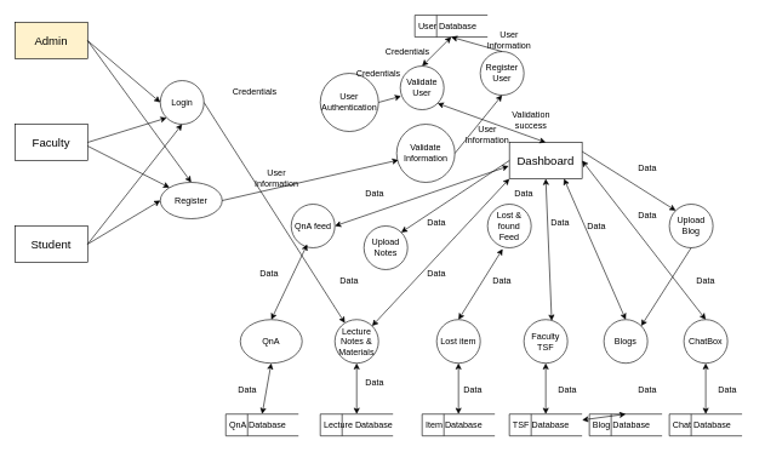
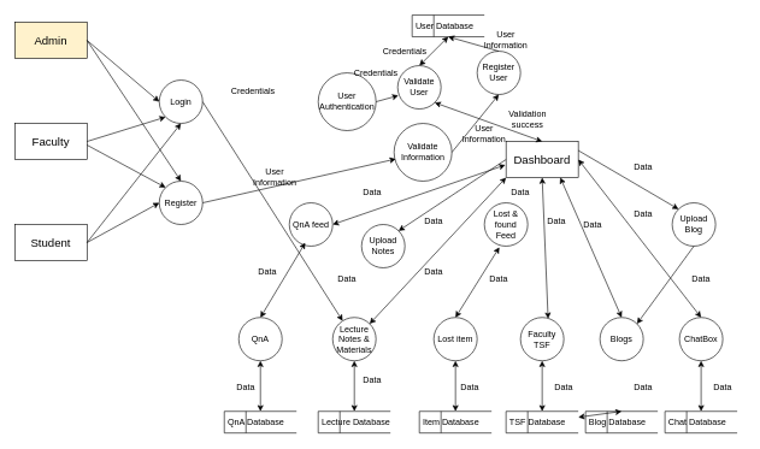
  <mxCell id="0" />
  <mxCell id="1" parent="0" />
  <mxCell id="2" value="&lt;font size=&quot;3&quot;&gt;Admin&lt;/font&gt;" style="html=1;dashed=0;whiteSpace=wrap;fillColor=#fff2cc;" parent="1" vertex="1"><mxGeometry x="20" y="30" width="100" height="50" as="geometry" /></mxCell>
  <mxCell id="3" value="&lt;font size=&quot;3&quot;&gt;Faculty&lt;/font&gt;" style="html=1;dashed=0;whiteSpace=wrap;" parent="1" vertex="1"><mxGeometry x="20" y="170" width="100" height="50" as="geometry" /></mxCell>
  <mxCell id="4" value="&lt;font size=&quot;3&quot;&gt;Student&lt;/font&gt;" style="html=1;dashed=0;whiteSpace=wrap;" parent="1" vertex="1"><mxGeometry x="20" y="310" width="100" height="50" as="geometry" /></mxCell>
  <mxCell id="5" value="Login" style="shape=ellipse;html=1;dashed=0;whiteSpace=wrap;aspect=fixed;perimeter=ellipsePerimeter;" parent="1" vertex="1"><mxGeometry x="220" y="110" width="60" height="60" as="geometry" /></mxCell>
  <mxCell id="6" value="" style="endArrow=classic;html=1;rounded=0;exitX=1;exitY=0.5;exitDx=0;exitDy=0;entryX=0;entryY=0.5;entryDx=0;entryDy=0;strokeWidth=1;" parent="1" source="2" target="5" edge="1"><mxGeometry width="50" height="50" relative="1" as="geometry"><mxPoint x="180" y="70" as="sourcePoint" /><mxPoint x="230" y="20" as="targetPoint" /></mxGeometry></mxCell>
- <mxCell id="7" value="Register" style="shape=ellipse;html=1;dashed=0;whiteSpace=wrap;aspect=fixed;perimeter=ellipsePerimeter;" parent="1" vertex="1"><mxGeometry x="220" y="250" width="85" height="50" as="geometry" /></mxCell>
+ <mxCell id="7" value="Register" style="shape=ellipse;html=1;dashed=0;whiteSpace=wrap;aspect=fixed;perimeter=ellipsePerimeter;" parent="1" vertex="1"><mxGeometry x="220" y="250" width="60" height="60" as="geometry" /></mxCell>
  <mxCell id="8" value="" style="endArrow=classic;html=1;rounded=0;exitX=1;exitY=0.5;exitDx=0;exitDy=0;entryX=0;entryY=1;entryDx=0;entryDy=0;strokeWidth=1;" parent="1" source="3" target="5" edge="1"><mxGeometry width="50" height="50" relative="1" as="geometry"><mxPoint x="160" y="80" as="sourcePoint" /><mxPoint x="260" y="165" as="targetPoint" /></mxGeometry></mxCell>
  <mxCell id="9" value="" style="endArrow=classic;html=1;rounded=0;exitX=1;exitY=0.5;exitDx=0;exitDy=0;entryX=0.5;entryY=1;entryDx=0;entryDy=0;strokeWidth=1;" parent="1" source="4" target="5" edge="1"><mxGeometry width="50" height="50" relative="1" as="geometry"><mxPoint x="190" y="210" as="sourcePoint" /><mxPoint x="290" y="295" as="targetPoint" /></mxGeometry></mxCell>
  <mxCell id="10" value="" style="endArrow=classic;html=1;rounded=0;exitX=1;exitY=0.5;exitDx=0;exitDy=0;entryX=0.5;entryY=0;entryDx=0;entryDy=0;strokeWidth=1;" parent="1" source="2" target="7" edge="1"><mxGeometry width="50" height="50" relative="1" as="geometry"><mxPoint x="250" y="180" as="sourcePoint" /><mxPoint x="350" y="265" as="targetPoint" /></mxGeometry></mxCell>
  <mxCell id="11" value="" style="endArrow=classic;html=1;rounded=0;entryX=0;entryY=0;entryDx=0;entryDy=0;strokeWidth=1;" parent="1" target="7" edge="1"><mxGeometry width="50" height="50" relative="1" as="geometry"><mxPoint x="120" y="200" as="sourcePoint" /><mxPoint x="450" y="295" as="targetPoint" /></mxGeometry></mxCell>
  <mxCell id="12" value="" style="endArrow=classic;html=1;rounded=0;exitX=1;exitY=0.5;exitDx=0;exitDy=0;entryX=0;entryY=0.5;entryDx=0;entryDy=0;strokeWidth=1;" parent="1" source="4" target="7" edge="1"><mxGeometry width="50" height="50" relative="1" as="geometry"><mxPoint x="410" y="210" as="sourcePoint" /><mxPoint x="510" y="295" as="targetPoint" /></mxGeometry></mxCell>
  <mxCell id="13" value="User Database" style="html=1;dashed=0;whiteSpace=wrap;shape=mxgraph.dfd.dataStoreID;align=left;spacingLeft=3;points=[[0,0],[0.5,0],[1,0],[0,0.5],[1,0.5],[0,1],[0.5,1],[1,1]];" parent="1" vertex="1"><mxGeometry x="570" y="20" width="100" height="30" as="geometry" /></mxCell>
  <mxCell id="14" value="" style="endArrow=classic;html=1;rounded=0;exitX=1;exitY=0.5;exitDx=0;exitDy=0;strokeWidth=1;" parent="1" source="5" target="23" edge="1"><mxGeometry width="50" height="50" relative="1" as="geometry"><mxPoint x="170" y="100" as="sourcePoint" /><mxPoint x="560" y="206.5" as="targetPoint" /></mxGeometry></mxCell>
  <mxCell id="15" value="" style="endArrow=classic;html=1;rounded=0;exitX=1;exitY=0.5;exitDx=0;exitDy=0;entryX=0.03;entryY=0.616;entryDx=0;entryDy=0;strokeWidth=1;entryPerimeter=0;" parent="1" source="7" target="40" edge="1"><mxGeometry width="50" height="50" relative="1" as="geometry"><mxPoint x="320" y="270" as="sourcePoint" /><mxPoint x="560" y="231.5" as="targetPoint" /></mxGeometry></mxCell>
  <mxCell id="16" value="Validate User" style="shape=ellipse;html=1;dashed=0;whiteSpace=wrap;aspect=fixed;perimeter=ellipsePerimeter;" parent="1" vertex="1"><mxGeometry x="550" y="90" width="60" height="60" as="geometry" /></mxCell>
  <mxCell id="17" value="Register User" style="shape=ellipse;html=1;dashed=0;whiteSpace=wrap;aspect=fixed;perimeter=ellipsePerimeter;" parent="1" vertex="1"><mxGeometry x="660" y="70" width="60" height="60" as="geometry" /></mxCell>
  <mxCell id="18" value="" style="endArrow=classic;html=1;rounded=0;exitX=0.5;exitY=1;exitDx=0;exitDy=0;entryX=0.5;entryY=0;entryDx=0;entryDy=0;strokeWidth=1;strokeColor=default;startArrow=classic;startFill=1;" parent="1" source="13" target="16" edge="1"><mxGeometry width="50" height="50" relative="1" as="geometry"><mxPoint x="620" y="204" as="sourcePoint" /><mxPoint x="590" y="160" as="targetPoint" /></mxGeometry></mxCell>
  <mxCell id="19" value="" style="endArrow=classic;html=1;rounded=0;exitX=0.5;exitY=0;exitDx=0;exitDy=0;entryX=0.5;entryY=1;entryDx=0;entryDy=0;strokeWidth=1;" parent="1" source="17" target="13" edge="1"><mxGeometry width="50" height="50" relative="1" as="geometry"><mxPoint x="680" y="190" as="sourcePoint" /><mxPoint x="775" y="234" as="targetPoint" /></mxGeometry></mxCell>
  <mxCell id="20" value="Lost item" style="shape=ellipse;html=1;dashed=0;whiteSpace=wrap;aspect=fixed;perimeter=ellipsePerimeter;" parent="1" vertex="1"><mxGeometry x="600" y="438.78" width="60" height="60" as="geometry" /></mxCell>
  <mxCell id="21" value="Faculty TSF" style="shape=ellipse;html=1;dashed=0;whiteSpace=wrap;aspect=fixed;perimeter=ellipsePerimeter;" parent="1" vertex="1"><mxGeometry x="720" y="438.78" width="60" height="60" as="geometry" /></mxCell>
  <mxCell id="22" value="Blogs" style="shape=ellipse;html=1;dashed=0;whiteSpace=wrap;aspect=fixed;perimeter=ellipsePerimeter;" parent="1" vertex="1"><mxGeometry x="830" y="438.78" width="60" height="60" as="geometry" /></mxCell>
  <mxCell id="23" value="Lecture Notes &amp;amp; Materials" style="shape=ellipse;html=1;dashed=0;whiteSpace=wrap;aspect=fixed;perimeter=ellipsePerimeter;" parent="1" vertex="1"><mxGeometry x="460" y="438.78" width="60" height="60" as="geometry" /></mxCell>
- <mxCell id="24" value="QnA" style="shape=ellipse;html=1;dashed=0;whiteSpace=wrap;aspect=fixed;perimeter=ellipsePerimeter;" parent="1" vertex="1"><mxGeometry x="330" y="438.78" width="85" height="60" as="geometry" /></mxCell>
+ <mxCell id="24" value="QnA" style="shape=ellipse;html=1;dashed=0;whiteSpace=wrap;aspect=fixed;perimeter=ellipsePerimeter;" parent="1" vertex="1"><mxGeometry x="330" y="438.78" width="60" height="60" as="geometry" /></mxCell>
  <mxCell id="25" value="ChatBox" style="shape=ellipse;html=1;dashed=0;whiteSpace=wrap;aspect=fixed;perimeter=ellipsePerimeter;" parent="1" vertex="1"><mxGeometry x="940" y="438.78" width="60" height="60" as="geometry" /></mxCell>
  <mxCell id="26" value="QnA Database" style="html=1;dashed=0;whiteSpace=wrap;shape=mxgraph.dfd.dataStoreID;align=left;spacingLeft=3;points=[[0,0],[0.5,0],[1,0],[0,0.5],[1,0.5],[0,1],[0.5,1],[1,1]];" parent="1" vertex="1"><mxGeometry x="310" y="568.78" width="100" height="30" as="geometry" /></mxCell>
  <mxCell id="27" value="Lecture Database" style="html=1;dashed=0;whiteSpace=wrap;shape=mxgraph.dfd.dataStoreID;align=left;spacingLeft=3;points=[[0,0],[0.5,0],[1,0],[0,0.5],[1,0.5],[0,1],[0.5,1],[1,1]];" parent="1" vertex="1"><mxGeometry x="440" y="568.78" width="100" height="30" as="geometry" /></mxCell>
  <mxCell id="28" value="Item Database" style="html=1;dashed=0;whiteSpace=wrap;shape=mxgraph.dfd.dataStoreID;align=left;spacingLeft=3;points=[[0,0],[0.5,0],[1,0],[0,0.5],[1,0.5],[0,1],[0.5,1],[1,1]];" parent="1" vertex="1"><mxGeometry x="580" y="568.78" width="100" height="30" as="geometry" /></mxCell>
  <mxCell id="29" value="TSF Database" style="html=1;dashed=0;whiteSpace=wrap;shape=mxgraph.dfd.dataStoreID;align=left;spacingLeft=3;points=[[0,0],[0.5,0],[1,0],[0,0.5],[1,0.5],[0,1],[0.5,1],[1,1]];" parent="1" vertex="1"><mxGeometry x="700" y="568.78" width="100" height="30" as="geometry" /></mxCell>
  <mxCell id="30" value="Blog Database" style="html=1;dashed=0;whiteSpace=wrap;shape=mxgraph.dfd.dataStoreID;align=left;spacingLeft=3;points=[[0,0],[0.5,0],[1,0],[0,0.5],[1,0.5],[0,1],[0.5,1],[1,1]];" parent="1" vertex="1"><mxGeometry x="810" y="568.78" width="100" height="30" as="geometry" /></mxCell>
  <mxCell id="31" value="Chat Database" style="html=1;dashed=0;whiteSpace=wrap;shape=mxgraph.dfd.dataStoreID;align=left;spacingLeft=3;points=[[0,0],[0.5,0],[1,0],[0,0.5],[1,0.5],[0,1],[0.5,1],[1,1]];" parent="1" vertex="1"><mxGeometry x="920" y="568.78" width="100" height="30" as="geometry" /></mxCell>
  <mxCell id="32" value="" style="endArrow=classic;html=1;rounded=0;exitX=0.5;exitY=0;exitDx=0;exitDy=0;entryX=0.5;entryY=1;entryDx=0;entryDy=0;strokeWidth=1;strokeColor=default;startArrow=classic;startFill=1;" parent="1" source="26" target="24" edge="1"><mxGeometry width="50" height="50" relative="1" as="geometry"><mxPoint x="815" y="494.78" as="sourcePoint" /><mxPoint x="700" y="388.78" as="targetPoint" /></mxGeometry></mxCell>
  <mxCell id="33" value="" style="endArrow=classic;html=1;rounded=0;exitX=0.5;exitY=0;exitDx=0;exitDy=0;entryX=0.5;entryY=1;entryDx=0;entryDy=0;strokeWidth=1;strokeColor=default;startArrow=classic;startFill=1;" parent="1" source="27" target="23" edge="1"><mxGeometry width="50" height="50" relative="1" as="geometry"><mxPoint x="535" y="644.78" as="sourcePoint" /><mxPoint x="420" y="538.78" as="targetPoint" /></mxGeometry></mxCell>
  <mxCell id="34" value="" style="endArrow=classic;html=1;rounded=0;exitX=0.5;exitY=0;exitDx=0;exitDy=0;entryX=0.5;entryY=1;entryDx=0;entryDy=0;strokeWidth=1;strokeColor=default;startArrow=classic;startFill=1;" parent="1" source="28" target="20" edge="1"><mxGeometry width="50" height="50" relative="1" as="geometry"><mxPoint x="685" y="614.78" as="sourcePoint" /><mxPoint x="570" y="508.78" as="targetPoint" /></mxGeometry></mxCell>
  <mxCell id="35" value="" style="endArrow=classic;html=1;rounded=0;exitX=0.5;exitY=0;exitDx=0;exitDy=0;entryX=0.5;entryY=1;entryDx=0;entryDy=0;strokeWidth=1;strokeColor=default;startArrow=classic;startFill=1;" parent="1" source="29" target="21" edge="1"><mxGeometry width="50" height="50" relative="1" as="geometry"><mxPoint x="785" y="644.78" as="sourcePoint" /><mxPoint x="670" y="538.78" as="targetPoint" /></mxGeometry></mxCell>
  <mxCell id="36" value="" style="endArrow=classic;html=1;rounded=0;exitX=0.5;exitY=0;exitDx=0;exitDy=0;strokeWidth=1;strokeColor=default;startArrow=classic;startFill=1;" parent="1" source="30" target="29" edge="1"><mxGeometry width="50" height="50" relative="1" as="geometry"><mxPoint x="875" y="724.78" as="sourcePoint" /><mxPoint x="760" y="618.78" as="targetPoint" /></mxGeometry></mxCell>
  <mxCell id="37" value="" style="endArrow=classic;html=1;rounded=0;exitX=0.5;exitY=0;exitDx=0;exitDy=0;entryX=0.5;entryY=1;entryDx=0;entryDy=0;strokeWidth=1;strokeColor=default;startArrow=classic;startFill=1;" parent="1" source="31" target="25" edge="1"><mxGeometry width="50" height="50" relative="1" as="geometry"><mxPoint x="985" y="744.78" as="sourcePoint" /><mxPoint x="870" y="638.78" as="targetPoint" /></mxGeometry></mxCell>
  <mxCell id="38" value="User&lt;div&gt;Authentication&lt;/div&gt;" style="shape=ellipse;html=1;dashed=0;whiteSpace=wrap;aspect=fixed;perimeter=ellipsePerimeter;" vertex="1" parent="1"><mxGeometry x="440" y="100" width="80" height="80" as="geometry" /></mxCell>
  <mxCell id="39" value="" style="endArrow=classic;html=1;rounded=0;entryX=0.017;entryY=0.69;entryDx=0;entryDy=0;entryPerimeter=0;exitX=1;exitY=0.5;exitDx=0;exitDy=0;" edge="1" parent="1" source="38" target="16"><mxGeometry width="50" height="50" relative="1" as="geometry"><mxPoint x="530" y="220" as="sourcePoint" /><mxPoint x="580" y="170" as="targetPoint" /></mxGeometry></mxCell>
  <mxCell id="40" value="Validate&lt;div&gt;Information&lt;/div&gt;" style="shape=ellipse;html=1;dashed=0;whiteSpace=wrap;aspect=fixed;perimeter=ellipsePerimeter;" vertex="1" parent="1"><mxGeometry x="545" y="170" width="80" height="80" as="geometry" /></mxCell>
  <mxCell id="41" value="" style="endArrow=classic;html=1;rounded=0;exitX=1;exitY=0.5;exitDx=0;exitDy=0;entryX=0.5;entryY=1;entryDx=0;entryDy=0;" edge="1" parent="1" source="40" target="17"><mxGeometry width="50" height="50" relative="1" as="geometry"><mxPoint x="650" y="230" as="sourcePoint" /><mxPoint x="700" y="180" as="targetPoint" /></mxGeometry></mxCell>
  <mxCell id="42" value="&lt;font size=&quot;3&quot;&gt;Dashboard&lt;/font&gt;" style="html=1;dashed=0;whiteSpace=wrap;" vertex="1" parent="1"><mxGeometry x="700" y="195" width="100" height="50" as="geometry" /></mxCell>
  <mxCell id="43" value="" style="endArrow=classic;startArrow=classic;html=1;rounded=0;exitX=1;exitY=1;exitDx=0;exitDy=0;entryX=0.5;entryY=0;entryDx=0;entryDy=0;" edge="1" parent="1" source="16" target="42"><mxGeometry width="50" height="50" relative="1" as="geometry"><mxPoint x="740" y="190" as="sourcePoint" /><mxPoint x="790" y="140" as="targetPoint" /></mxGeometry></mxCell>
  <mxCell id="44" value="Credentials" style="text;html=1;align=center;verticalAlign=middle;whiteSpace=wrap;rounded=0;" vertex="1" parent="1"><mxGeometry x="320" y="110" width="60" height="30" as="geometry" /></mxCell>
  <mxCell id="45" value="User Information" style="text;html=1;align=center;verticalAlign=middle;whiteSpace=wrap;rounded=0;" vertex="1" parent="1"><mxGeometry x="350" y="230" width="60" height="30" as="geometry" /></mxCell>
  <mxCell id="46" value="Validation success" style="text;html=1;align=center;verticalAlign=middle;whiteSpace=wrap;rounded=0;" vertex="1" parent="1"><mxGeometry x="700" y="150" width="60" height="30" as="geometry" /></mxCell>
  <mxCell id="47" value="User Information" style="text;html=1;align=center;verticalAlign=middle;whiteSpace=wrap;rounded=0;" vertex="1" parent="1"><mxGeometry x="640" y="170" width="60" height="30" as="geometry" /></mxCell>
  <mxCell id="48" value="User Information" style="text;html=1;align=center;verticalAlign=middle;whiteSpace=wrap;rounded=0;" vertex="1" parent="1"><mxGeometry x="670" y="40" width="60" height="30" as="geometry" /></mxCell>
  <mxCell id="49" value="Credentials" style="text;html=1;align=center;verticalAlign=middle;whiteSpace=wrap;rounded=0;" vertex="1" parent="1"><mxGeometry x="490" y="85" width="60" height="30" as="geometry" /></mxCell>
  <mxCell id="50" value="Credentials" style="text;html=1;align=center;verticalAlign=middle;whiteSpace=wrap;rounded=0;" vertex="1" parent="1"><mxGeometry x="530" y="55" width="60" height="30" as="geometry" /></mxCell>
  <mxCell id="51" value="QnA feed" style="shape=ellipse;html=1;dashed=0;whiteSpace=wrap;aspect=fixed;perimeter=ellipsePerimeter;" vertex="1" parent="1"><mxGeometry x="400" y="280" width="60" height="60" as="geometry" /></mxCell>
  <mxCell id="52" value="" style="endArrow=classic;startArrow=classic;html=1;rounded=0;exitX=1;exitY=0.5;exitDx=0;exitDy=0;entryX=-0.01;entryY=0.652;entryDx=0;entryDy=0;entryPerimeter=0;" edge="1" parent="1" source="51" target="42"><mxGeometry width="50" height="50" relative="1" as="geometry"><mxPoint x="480" y="330" as="sourcePoint" /><mxPoint x="530" y="280" as="targetPoint" /></mxGeometry></mxCell>
  <mxCell id="53" value="" style="endArrow=classic;startArrow=classic;html=1;rounded=0;entryX=0.367;entryY=0.921;entryDx=0;entryDy=0;entryPerimeter=0;exitX=0.5;exitY=0;exitDx=0;exitDy=0;" edge="1" parent="1" source="24" target="51"><mxGeometry width="50" height="50" relative="1" as="geometry"><mxPoint x="310" y="468.78" as="sourcePoint" /><mxPoint x="402.22" y="410" as="targetPoint" /></mxGeometry></mxCell>
  <mxCell id="54" value="" style="endArrow=classic;startArrow=classic;html=1;rounded=0;exitX=1;exitY=0;exitDx=0;exitDy=0;entryX=0;entryY=1;entryDx=0;entryDy=0;" edge="1" parent="1" source="23" target="42"><mxGeometry width="50" height="50" relative="1" as="geometry"><mxPoint x="521.213" y="339.997" as="sourcePoint" /><mxPoint x="610" y="301.21" as="targetPoint" /></mxGeometry></mxCell>
  <mxCell id="55" value="Lost &amp;amp; found Feed" style="shape=ellipse;html=1;dashed=0;whiteSpace=wrap;aspect=fixed;perimeter=ellipsePerimeter;" vertex="1" parent="1"><mxGeometry x="670" y="280" width="60" height="60" as="geometry" /></mxCell>
  <mxCell id="56" value="" style="endArrow=classic;startArrow=classic;html=1;rounded=0;entryX=0.346;entryY=1.025;entryDx=0;entryDy=0;entryPerimeter=0;exitX=0.5;exitY=0;exitDx=0;exitDy=0;" edge="1" parent="1" source="20" target="55"><mxGeometry width="50" height="50" relative="1" as="geometry"><mxPoint x="520" y="548.78" as="sourcePoint" /><mxPoint x="683.02" y="425.96" as="targetPoint" /></mxGeometry></mxCell>
  <mxCell id="57" value="" style="endArrow=classic;startArrow=classic;html=1;rounded=0;exitX=0.637;exitY=0.027;exitDx=0;exitDy=0;exitPerimeter=0;entryX=0.5;entryY=1;entryDx=0;entryDy=0;" edge="1" parent="1" source="21" target="42"><mxGeometry width="50" height="50" relative="1" as="geometry"><mxPoint x="780" y="340" as="sourcePoint" /><mxPoint x="830" y="290" as="targetPoint" /></mxGeometry></mxCell>
  <mxCell id="58" value="" style="endArrow=classic;startArrow=classic;html=1;rounded=0;entryX=0.75;entryY=1;entryDx=0;entryDy=0;exitX=0.5;exitY=0;exitDx=0;exitDy=0;" edge="1" parent="1" source="22" target="42"><mxGeometry width="50" height="50" relative="1" as="geometry"><mxPoint x="830" y="330" as="sourcePoint" /><mxPoint x="880" y="280" as="targetPoint" /></mxGeometry></mxCell>
  <mxCell id="59" value="" style="endArrow=classic;startArrow=classic;html=1;rounded=0;exitX=1;exitY=0.5;exitDx=0;exitDy=0;entryX=0.5;entryY=0;entryDx=0;entryDy=0;" edge="1" parent="1" source="42" target="25"><mxGeometry width="50" height="50" relative="1" as="geometry"><mxPoint x="880" y="260" as="sourcePoint" /><mxPoint x="930" y="210" as="targetPoint" /></mxGeometry></mxCell>
  <mxCell id="60" value="Upload Notes" style="shape=ellipse;html=1;dashed=0;whiteSpace=wrap;aspect=fixed;perimeter=ellipsePerimeter;" vertex="1" parent="1"><mxGeometry x="500" y="310" width="60" height="60" as="geometry" /></mxCell>
  <mxCell id="61" value="" style="endArrow=classic;html=1;rounded=0;exitX=0;exitY=0.5;exitDx=0;exitDy=0;entryX=1;entryY=0;entryDx=0;entryDy=0;" edge="1" parent="1" source="42" target="60"><mxGeometry width="50" height="50" relative="1" as="geometry"><mxPoint x="550" y="340" as="sourcePoint" /><mxPoint x="600" y="290" as="targetPoint" /></mxGeometry></mxCell>
- <mxCell id="62" value="Upload Blog" style="shape=ellipse;html=1;dashed=0;whiteSpace=wrap;aspect=fixed;perimeter=ellipsePerimeter;" vertex="1" parent="1"><mxGeometry x="920" y="280" width="60" height="60" as="geometry" /></mxCell>
+ <mxCell id="62" value="Upload Blog" style="shape=ellipse;html=1;dashed=0;whiteSpace=wrap;aspect=fixed;perimeter=ellipsePerimeter;" vertex="1" parent="1"><mxGeometry x="930" y="280" width="60" height="60" as="geometry" /></mxCell>
  <mxCell id="63" value="" style="endArrow=classic;html=1;rounded=0;exitX=1;exitY=0.25;exitDx=0;exitDy=0;entryX=0;entryY=0;entryDx=0;entryDy=0;" edge="1" parent="1" source="42" target="62"><mxGeometry width="50" height="50" relative="1" as="geometry"><mxPoint x="840" y="220" as="sourcePoint" /><mxPoint x="890" y="170" as="targetPoint" /></mxGeometry></mxCell>
  <mxCell id="64" value="" style="endArrow=classic;html=1;rounded=0;exitX=0.5;exitY=1;exitDx=0;exitDy=0;entryX=1;entryY=0;entryDx=0;entryDy=0;" edge="1" parent="1" source="62" target="22"><mxGeometry width="50" height="50" relative="1" as="geometry"><mxPoint x="1010" y="260" as="sourcePoint" /><mxPoint x="1060" y="210" as="targetPoint" /></mxGeometry></mxCell>
  <mxCell id="65" value="Data" style="text;html=1;align=center;verticalAlign=middle;whiteSpace=wrap;rounded=0;" vertex="1" parent="1"><mxGeometry x="310" y="520" width="60" height="30" as="geometry" /></mxCell>
  <mxCell id="66" value="Data" style="text;html=1;align=center;verticalAlign=middle;whiteSpace=wrap;rounded=0;" vertex="1" parent="1"><mxGeometry x="340" y="360" width="60" height="30" as="geometry" /></mxCell>
  <mxCell id="67" value="Data" style="text;html=1;align=center;verticalAlign=middle;whiteSpace=wrap;rounded=0;" vertex="1" parent="1"><mxGeometry x="485" y="250" width="60" height="30" as="geometry" /></mxCell>
  <mxCell id="68" value="Data" style="text;html=1;align=center;verticalAlign=middle;whiteSpace=wrap;rounded=0;" vertex="1" parent="1"><mxGeometry x="450" y="370" width="60" height="30" as="geometry" /></mxCell>
  <mxCell id="69" value="Data" style="text;html=1;align=center;verticalAlign=middle;whiteSpace=wrap;rounded=0;" vertex="1" parent="1"><mxGeometry x="485" y="510" width="60" height="30" as="geometry" /></mxCell>
  <mxCell id="70" value="Data" style="text;html=1;align=center;verticalAlign=middle;whiteSpace=wrap;rounded=0;" vertex="1" parent="1"><mxGeometry x="570" y="360" width="60" height="30" as="geometry" /></mxCell>
  <mxCell id="71" value="Data" style="text;html=1;align=center;verticalAlign=middle;whiteSpace=wrap;rounded=0;" vertex="1" parent="1"><mxGeometry x="570" y="290" width="60" height="30" as="geometry" /></mxCell>
  <mxCell id="72" value="Data" style="text;html=1;align=center;verticalAlign=middle;whiteSpace=wrap;rounded=0;" vertex="1" parent="1"><mxGeometry x="690" y="250" width="60" height="30" as="geometry" /></mxCell>
  <mxCell id="73" value="Data" style="text;html=1;align=center;verticalAlign=middle;whiteSpace=wrap;rounded=0;" vertex="1" parent="1"><mxGeometry x="740" y="290" width="60" height="30" as="geometry" /></mxCell>
  <mxCell id="74" value="Data" style="text;html=1;align=center;verticalAlign=middle;whiteSpace=wrap;rounded=0;" vertex="1" parent="1"><mxGeometry x="790" y="295" width="60" height="30" as="geometry" /></mxCell>
  <mxCell id="75" value="Data" style="text;html=1;align=center;verticalAlign=middle;whiteSpace=wrap;rounded=0;" vertex="1" parent="1"><mxGeometry x="860" y="215" width="60" height="30" as="geometry" /></mxCell>
  <mxCell id="76" value="Data" style="text;html=1;align=center;verticalAlign=middle;whiteSpace=wrap;rounded=0;" vertex="1" parent="1"><mxGeometry x="860" y="280" width="60" height="30" as="geometry" /></mxCell>
  <mxCell id="77" value="Data" style="text;html=1;align=center;verticalAlign=middle;whiteSpace=wrap;rounded=0;" vertex="1" parent="1"><mxGeometry x="660" y="370" width="60" height="30" as="geometry" /></mxCell>
  <mxCell id="78" value="Data" style="text;html=1;align=center;verticalAlign=middle;whiteSpace=wrap;rounded=0;" vertex="1" parent="1"><mxGeometry x="620" y="520" width="60" height="30" as="geometry" /></mxCell>
  <mxCell id="79" value="Data" style="text;html=1;align=center;verticalAlign=middle;whiteSpace=wrap;rounded=0;" vertex="1" parent="1"><mxGeometry x="750" y="520" width="60" height="30" as="geometry" /></mxCell>
  <mxCell id="80" value="Data" style="text;html=1;align=center;verticalAlign=middle;whiteSpace=wrap;rounded=0;" vertex="1" parent="1"><mxGeometry x="860" y="520" width="60" height="30" as="geometry" /></mxCell>
  <mxCell id="81" value="Data" style="text;html=1;align=center;verticalAlign=middle;whiteSpace=wrap;rounded=0;" vertex="1" parent="1"><mxGeometry x="970" y="520" width="60" height="30" as="geometry" /></mxCell>
  <mxCell id="82" value="Data" style="text;html=1;align=center;verticalAlign=middle;whiteSpace=wrap;rounded=0;" vertex="1" parent="1"><mxGeometry x="940" y="370" width="60" height="30" as="geometry" /></mxCell>
